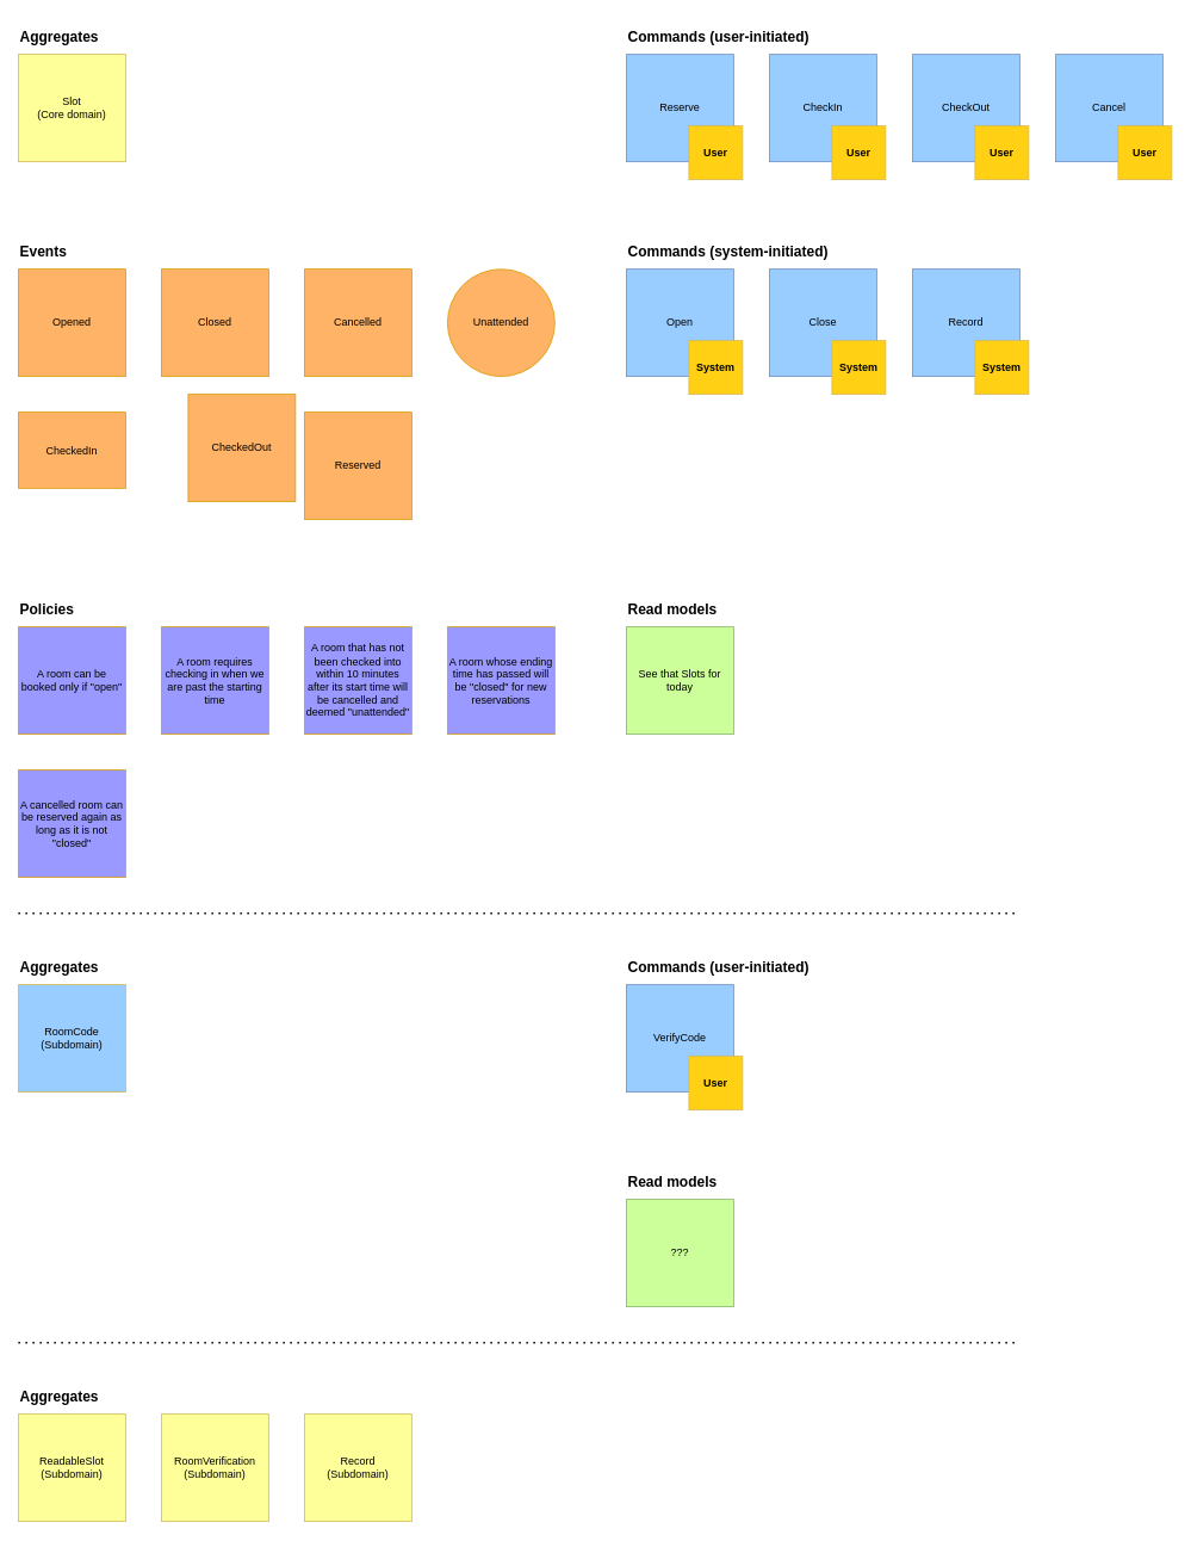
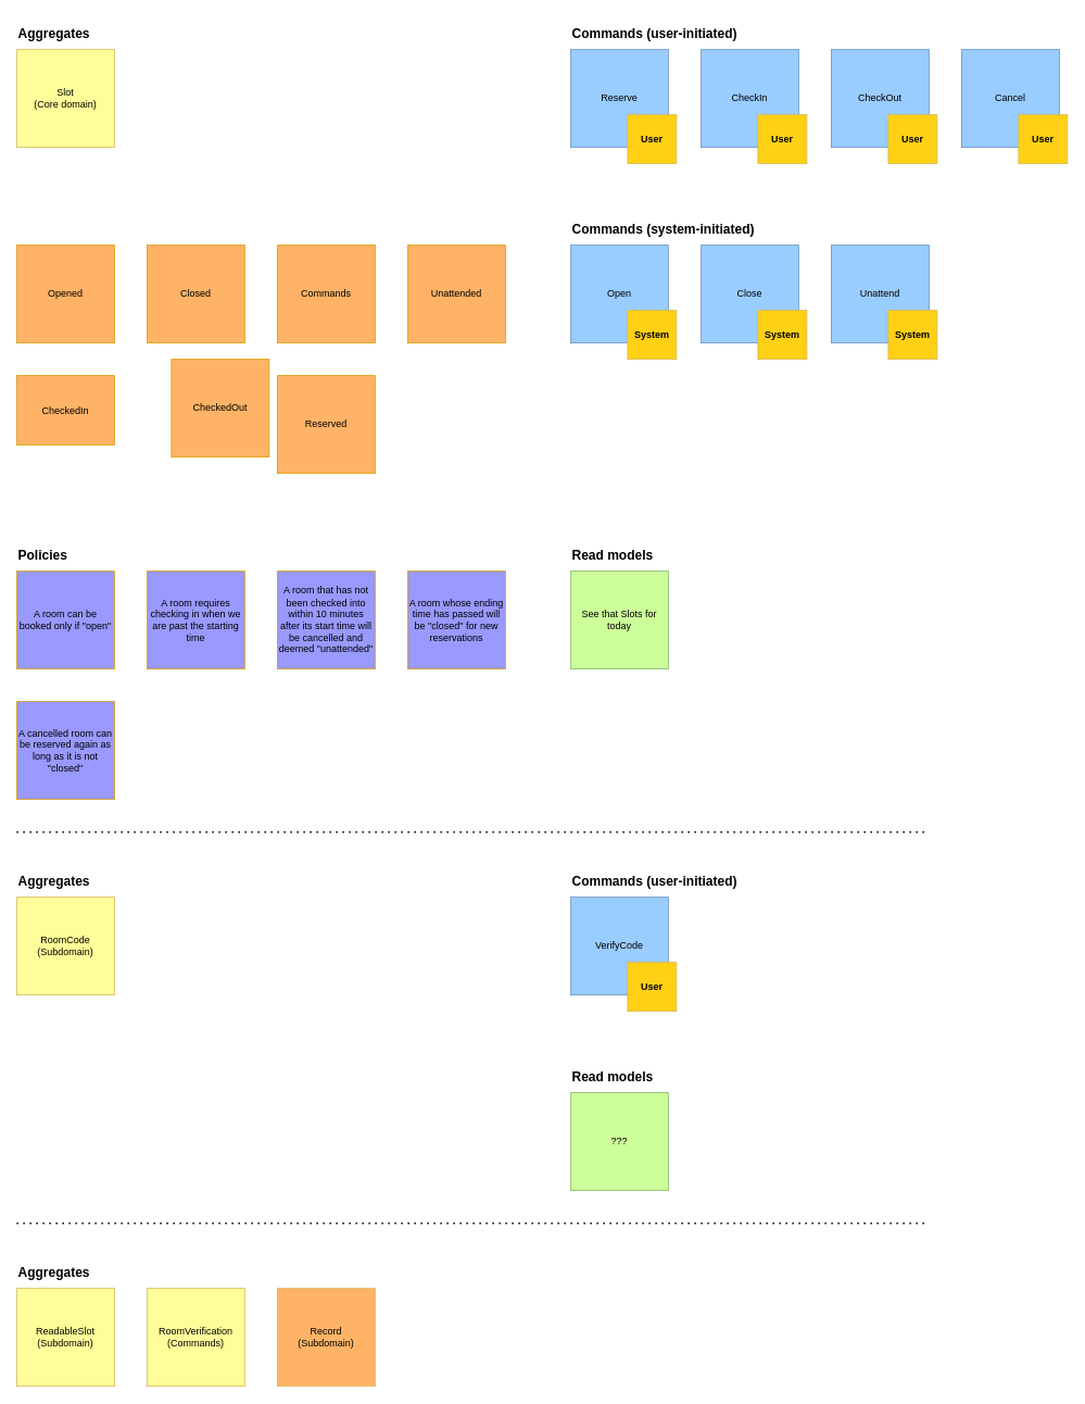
  <mxCell id="0" />
  <mxCell id="1" parent="0" />
  <mxCell id="2" value="Open" style="rounded=0;whiteSpace=wrap;html=1;fillColor=#99CCFF;strokeColor=#6c8ebf;" parent="1" vertex="1"><mxGeometry x="700" y="300" width="120" height="120" as="geometry" /></mxCell>
  <mxCell id="3" value="Close" style="rounded=0;whiteSpace=wrap;html=1;fillColor=#99CCFF;strokeColor=#6c8ebf;" parent="1" vertex="1"><mxGeometry x="860" y="300" width="120" height="120" as="geometry" /></mxCell>
- <mxCell id="4" value="Record" style="rounded=0;whiteSpace=wrap;html=1;fillColor=#99CCFF;strokeColor=#6c8ebf;" parent="1" vertex="1"><mxGeometry x="1020" y="300" width="120" height="120" as="geometry" /></mxCell>
+ <mxCell id="4" value="Unattend" style="rounded=0;whiteSpace=wrap;html=1;fillColor=#99CCFF;strokeColor=#6c8ebf;" parent="1" vertex="1"><mxGeometry x="1020" y="300" width="120" height="120" as="geometry" /></mxCell>
  <mxCell id="5" value="&lt;font style=&quot;font-size: 16px&quot;&gt;Commands (system-initiated)&lt;/font&gt;" style="text;html=1;strokeColor=none;fillColor=none;align=left;verticalAlign=middle;whiteSpace=wrap;rounded=0;fontStyle=1" parent="1" vertex="1"><mxGeometry x="700" y="260" width="280" height="40" as="geometry" /></mxCell>
  <mxCell id="6" value="Reserve" style="rounded=0;whiteSpace=wrap;html=1;fillColor=#99CCFF;strokeColor=#6c8ebf;" parent="1" vertex="1"><mxGeometry x="700" y="60" width="120" height="120" as="geometry" /></mxCell>
  <mxCell id="7" value="CheckIn" style="rounded=0;whiteSpace=wrap;html=1;fillColor=#99CCFF;strokeColor=#6c8ebf;" parent="1" vertex="1"><mxGeometry x="860" y="60" width="120" height="120" as="geometry" /></mxCell>
  <mxCell id="8" value="CheckOut" style="rounded=0;whiteSpace=wrap;html=1;fillColor=#99CCFF;strokeColor=#6c8ebf;" parent="1" vertex="1"><mxGeometry x="1020" y="60" width="120" height="120" as="geometry" /></mxCell>
  <mxCell id="9" value="&lt;span style=&quot;font-size: 16px&quot;&gt;Commands (user-initiated)&lt;/span&gt;" style="text;html=1;strokeColor=none;fillColor=none;align=left;verticalAlign=middle;whiteSpace=wrap;rounded=0;fontStyle=1" parent="1" vertex="1"><mxGeometry x="700" y="20" width="280" height="40" as="geometry" /></mxCell>
  <mxCell id="10" value="Slot&lt;br&gt;(Core domain)" style="rounded=0;whiteSpace=wrap;html=1;fillColor=#FFFF99;strokeColor=#d6b656;" parent="1" vertex="1"><mxGeometry x="20" y="60" width="120" height="120" as="geometry" /></mxCell>
- <mxCell id="11" value="RoomVerification&lt;br&gt;(Subdomain)" style="rounded=0;whiteSpace=wrap;html=1;fillColor=#FFFF99;strokeColor=#d6b656;" parent="1" vertex="1"><mxGeometry x="180" y="1580" width="120" height="120" as="geometry" /></mxCell>
- <mxCell id="12" value="Record&lt;br&gt;(Subdomain)" style="rounded=0;whiteSpace=wrap;html=1;fillColor=#FFFF99;strokeColor=#d6b656;" parent="1" vertex="1"><mxGeometry x="340" y="1580" width="120" height="120" as="geometry" /></mxCell>
+ <mxCell id="11" value="RoomVerification&lt;br&gt;(Commands)" style="rounded=0;whiteSpace=wrap;html=1;fillColor=#FFFF99;strokeColor=#d6b656;" parent="1" vertex="1"><mxGeometry x="180" y="1580" width="120" height="120" as="geometry" /></mxCell>
+ <mxCell id="12" value="Record&lt;br&gt;(Subdomain)" style="rounded=0;whiteSpace=wrap;html=1;fillColor=#ffb366;strokeColor=#d6b656;" parent="1" vertex="1"><mxGeometry x="340" y="1580" width="120" height="120" as="geometry" /></mxCell>
  <mxCell id="13" value="&lt;font style=&quot;font-size: 16px&quot;&gt;Aggregates&lt;/font&gt;" style="text;html=1;strokeColor=none;fillColor=none;align=left;verticalAlign=middle;whiteSpace=wrap;rounded=0;fontStyle=1" parent="1" vertex="1"><mxGeometry x="20" y="20" width="280" height="40" as="geometry" /></mxCell>
  <mxCell id="14" value="Cancel" style="rounded=0;whiteSpace=wrap;html=1;fillColor=#99CCFF;strokeColor=#6c8ebf;" parent="1" vertex="1"><mxGeometry x="1180" y="60" width="120" height="120" as="geometry" /></mxCell>
  <mxCell id="15" value="Opened" style="rounded=0;whiteSpace=wrap;html=1;fillColor=#FFB366;strokeColor=#d79b00;" parent="1" vertex="1"><mxGeometry x="20" y="300" width="120" height="120" as="geometry" /></mxCell>
  <mxCell id="16" value="Closed" style="rounded=0;whiteSpace=wrap;html=1;fillColor=#FFB366;strokeColor=#d79b00;" parent="1" vertex="1"><mxGeometry x="180" y="300" width="120" height="120" as="geometry" /></mxCell>
- <mxCell id="17" value="Cancelled" style="rounded=0;whiteSpace=wrap;html=1;fillColor=#FFB366;strokeColor=#d79b00;" parent="1" vertex="1"><mxGeometry x="340" y="300" width="120" height="120" as="geometry" /></mxCell>
- <mxCell id="18" value="&lt;span style=&quot;font-size: 16px&quot;&gt;Events&lt;/span&gt;" style="text;html=1;strokeColor=none;fillColor=none;align=left;verticalAlign=middle;whiteSpace=wrap;rounded=0;fontStyle=1" parent="1" vertex="1"><mxGeometry x="20" y="260" width="280" height="40" as="geometry" /></mxCell>
+ <mxCell id="17" value="Commands" style="rounded=0;whiteSpace=wrap;html=1;fillColor=#FFB366;strokeColor=#d79b00;" parent="1" vertex="1"><mxGeometry x="340" y="300" width="120" height="120" as="geometry" /></mxCell>
  <mxCell id="19" value="CheckedIn" style="rounded=0;whiteSpace=wrap;html=1;fillColor=#FFB366;strokeColor=#d79b00;" parent="1" vertex="1"><mxGeometry x="20" y="460" width="120" height="85" as="geometry" /></mxCell>
  <mxCell id="20" value="CheckedOut" style="rounded=0;whiteSpace=wrap;html=1;fillColor=#FFB366;strokeColor=#d79b00;" parent="1" vertex="1"><mxGeometry x="210" y="440" width="120" height="120" as="geometry" /></mxCell>
  <mxCell id="21" value="Reserved" style="rounded=0;whiteSpace=wrap;html=1;fillColor=#FFB366;strokeColor=#d79b00;" parent="1" vertex="1"><mxGeometry x="340" y="460" width="120" height="120" as="geometry" /></mxCell>
- <mxCell id="22" value="Unattended" style="ellipse;whiteSpace=wrap;html=1;fillColor=#FFB366;strokeColor=#d79b00;" parent="1" vertex="1"><mxGeometry x="500" y="300" width="120" height="120" as="geometry" /></mxCell>
+ <mxCell id="22" value="Unattended" style="rounded=0;whiteSpace=wrap;html=1;fillColor=#FFB366;strokeColor=#d79b00;" parent="1" vertex="1"><mxGeometry x="500" y="300" width="120" height="120" as="geometry" /></mxCell>
  <mxCell id="23" value="System" style="rounded=0;whiteSpace=wrap;html=1;fillColor=#FFD014;strokeColor=#d6b656;fontStyle=1" parent="1" vertex="1"><mxGeometry x="770" y="380" width="60" height="60" as="geometry" /></mxCell>
  <mxCell id="24" value="User" style="rounded=0;whiteSpace=wrap;html=1;fillColor=#FFD014;strokeColor=#d6b656;fontStyle=1" parent="1" vertex="1"><mxGeometry x="770" y="140" width="60" height="60" as="geometry" /></mxCell>
  <mxCell id="25" value="System" style="rounded=0;whiteSpace=wrap;html=1;fillColor=#FFD014;strokeColor=#d6b656;fontStyle=1" parent="1" vertex="1"><mxGeometry x="930" y="380" width="60" height="60" as="geometry" /></mxCell>
  <mxCell id="26" value="System" style="rounded=0;whiteSpace=wrap;html=1;fillColor=#FFD014;strokeColor=#d6b656;fontStyle=1" parent="1" vertex="1"><mxGeometry x="1090" y="380" width="60" height="60" as="geometry" /></mxCell>
  <mxCell id="27" value="User" style="rounded=0;whiteSpace=wrap;html=1;fillColor=#FFD014;strokeColor=#d6b656;fontStyle=1" parent="1" vertex="1"><mxGeometry x="930" y="140" width="60" height="60" as="geometry" /></mxCell>
  <mxCell id="28" value="User" style="rounded=0;whiteSpace=wrap;html=1;fillColor=#FFD014;strokeColor=#d6b656;fontStyle=1" parent="1" vertex="1"><mxGeometry x="1090" y="140" width="60" height="60" as="geometry" /></mxCell>
  <mxCell id="29" value="User" style="rounded=0;whiteSpace=wrap;html=1;fillColor=#FFD014;strokeColor=#d6b656;fontStyle=1" parent="1" vertex="1"><mxGeometry x="1250" y="140" width="60" height="60" as="geometry" /></mxCell>
  <mxCell id="30" value="&lt;span style=&quot;font-size: 16px&quot;&gt;Policies&lt;/span&gt;" style="text;html=1;strokeColor=none;fillColor=none;align=left;verticalAlign=middle;whiteSpace=wrap;rounded=0;fontStyle=1" parent="1" vertex="1"><mxGeometry x="20" y="660" width="280" height="40" as="geometry" /></mxCell>
  <mxCell id="31" value="&lt;span style=&quot;font-size: 16px&quot;&gt;Read models&lt;/span&gt;" style="text;html=1;strokeColor=none;fillColor=none;align=left;verticalAlign=middle;whiteSpace=wrap;rounded=0;fontStyle=1" parent="1" vertex="1"><mxGeometry x="700" y="660" width="280" height="40" as="geometry" /></mxCell>
  <mxCell id="32" value="A room can be booked only if &quot;open&quot;" style="rounded=0;whiteSpace=wrap;html=1;fillColor=#9999FF;strokeColor=#d79b00;" parent="1" vertex="1"><mxGeometry x="20" y="700" width="120" height="120" as="geometry" /></mxCell>
  <mxCell id="33" value="See that Slots for today" style="rounded=0;whiteSpace=wrap;html=1;fillColor=#CCFF99;strokeColor=#82b366;" parent="1" vertex="1"><mxGeometry x="700" y="700" width="120" height="120" as="geometry" /></mxCell>
  <mxCell id="34" value="A room requires checking in when we are past the starting time" style="rounded=0;whiteSpace=wrap;html=1;fillColor=#9999FF;strokeColor=#d79b00;" parent="1" vertex="1"><mxGeometry x="180" y="700" width="120" height="120" as="geometry" /></mxCell>
  <mxCell id="35" value="A room that has not been checked into within 10 minutes after its start time will be cancelled and deemed &quot;unattended&quot;" style="rounded=0;whiteSpace=wrap;html=1;fillColor=#9999FF;strokeColor=#d79b00;" parent="1" vertex="1"><mxGeometry x="340" y="700" width="120" height="120" as="geometry" /></mxCell>
  <mxCell id="36" value="A room whose ending time has passed will be &quot;closed&quot; for new reservations" style="rounded=0;whiteSpace=wrap;html=1;fillColor=#9999FF;strokeColor=#d79b00;" parent="1" vertex="1"><mxGeometry x="500" y="700" width="120" height="120" as="geometry" /></mxCell>
  <mxCell id="37" value="A cancelled room can be reserved again as long as it is not &quot;closed&quot;" style="rounded=0;whiteSpace=wrap;html=1;fillColor=#9999FF;strokeColor=#d79b00;" parent="1" vertex="1"><mxGeometry x="20" y="860" width="120" height="120" as="geometry" /></mxCell>
  <mxCell id="38" value="" style="endArrow=none;dashed=1;html=1;dashPattern=1 3;strokeWidth=2;rounded=0;fontSize=12;" parent="1" edge="1"><mxGeometry width="50" height="50" relative="1" as="geometry"><mxPoint x="20" y="1020" as="sourcePoint" /><mxPoint x="1140" y="1020" as="targetPoint" /></mxGeometry></mxCell>
- <mxCell id="39" value="RoomCode&lt;br&gt;(Subdomain)" style="rounded=0;whiteSpace=wrap;html=1;fillColor=#99ccff;strokeColor=#d6b656;" parent="1" vertex="1"><mxGeometry x="20" y="1100" width="120" height="120" as="geometry" /></mxCell>
+ <mxCell id="39" value="RoomCode&lt;br&gt;(Subdomain)" style="rounded=0;whiteSpace=wrap;html=1;fillColor=#FFFF99;strokeColor=#d6b656;" parent="1" vertex="1"><mxGeometry x="20" y="1100" width="120" height="120" as="geometry" /></mxCell>
  <mxCell id="40" value="&lt;font style=&quot;font-size: 16px&quot;&gt;Aggregates&lt;/font&gt;" style="text;html=1;strokeColor=none;fillColor=none;align=left;verticalAlign=middle;whiteSpace=wrap;rounded=0;fontStyle=1" parent="1" vertex="1"><mxGeometry x="20" y="1060" width="280" height="40" as="geometry" /></mxCell>
  <mxCell id="41" value="&lt;span style=&quot;font-size: 16px&quot;&gt;Read models&lt;/span&gt;" style="text;html=1;strokeColor=none;fillColor=none;align=left;verticalAlign=middle;whiteSpace=wrap;rounded=0;fontStyle=1" parent="1" vertex="1"><mxGeometry x="700" y="1300" width="280" height="40" as="geometry" /></mxCell>
  <mxCell id="42" value="???" style="rounded=0;whiteSpace=wrap;html=1;fillColor=#CCFF99;strokeColor=#82b366;" parent="1" vertex="1"><mxGeometry x="700" y="1340" width="120" height="120" as="geometry" /></mxCell>
  <mxCell id="43" value="VerifyCode" style="rounded=0;whiteSpace=wrap;html=1;fillColor=#99CCFF;strokeColor=#6c8ebf;" parent="1" vertex="1"><mxGeometry x="700" y="1100" width="120" height="120" as="geometry" /></mxCell>
  <mxCell id="44" value="&lt;span style=&quot;font-size: 16px&quot;&gt;Commands (user-initiated)&lt;/span&gt;" style="text;html=1;strokeColor=none;fillColor=none;align=left;verticalAlign=middle;whiteSpace=wrap;rounded=0;fontStyle=1" parent="1" vertex="1"><mxGeometry x="700" y="1060" width="280" height="40" as="geometry" /></mxCell>
  <mxCell id="45" value="User" style="rounded=0;whiteSpace=wrap;html=1;fillColor=#FFD014;strokeColor=#d6b656;fontStyle=1" parent="1" vertex="1"><mxGeometry x="770" y="1180" width="60" height="60" as="geometry" /></mxCell>
  <mxCell id="46" value="ReadableSlot&lt;br&gt;(Subdomain)" style="rounded=0;whiteSpace=wrap;html=1;fillColor=#FFFF99;strokeColor=#d6b656;" parent="1" vertex="1"><mxGeometry x="20" y="1580" width="120" height="120" as="geometry" /></mxCell>
  <mxCell id="47" value="" style="endArrow=none;dashed=1;html=1;dashPattern=1 3;strokeWidth=2;rounded=0;fontSize=12;" parent="1" edge="1"><mxGeometry width="50" height="50" relative="1" as="geometry"><mxPoint x="20" y="1500" as="sourcePoint" /><mxPoint x="1140" y="1500" as="targetPoint" /></mxGeometry></mxCell>
  <mxCell id="48" value="&lt;font style=&quot;font-size: 16px&quot;&gt;Aggregates&lt;/font&gt;" style="text;html=1;strokeColor=none;fillColor=none;align=left;verticalAlign=middle;whiteSpace=wrap;rounded=0;fontStyle=1" parent="1" vertex="1"><mxGeometry x="20" y="1540" width="280" height="40" as="geometry" /></mxCell>
